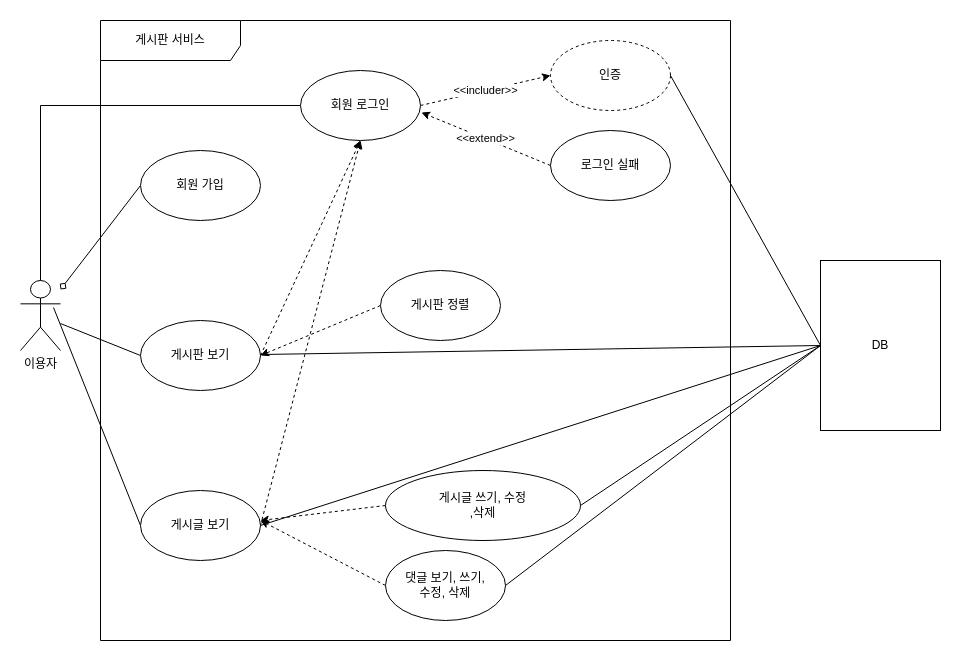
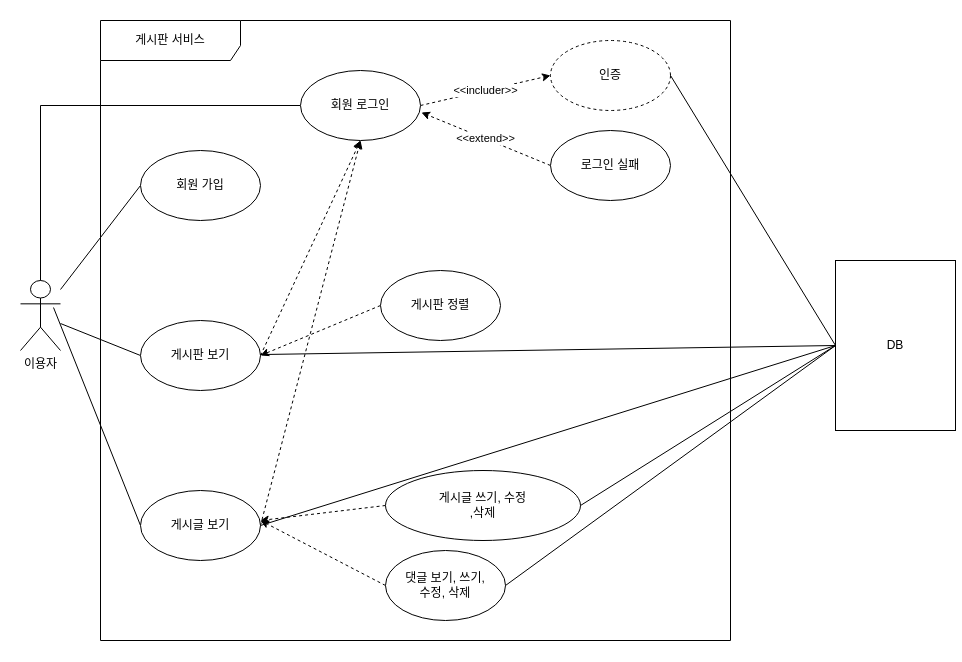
  <mxCell id="0" />
  <mxCell id="1" parent="0" />
  <mxCell id="2" value="게시판 서비스" style="shape=umlFrame;whiteSpace=wrap;html=1;pointerEvents=0;width=140;height=40;" vertex="1" parent="1"><mxGeometry x="100" y="20" width="630" height="620" as="geometry" /></mxCell>
  <mxCell id="3" value="이용자" style="shape=umlActor;verticalLabelPosition=bottom;verticalAlign=top;html=1;" vertex="1" parent="1"><mxGeometry x="20" y="280" width="40" height="70" as="geometry" /></mxCell>
- <mxCell id="4" style="rounded=0;orthogonalLoop=1;jettySize=auto;html=1;exitX=0;exitY=0.5;exitDx=0;exitDy=0;endArrow=diamond;endFill=0;" edge="1" parent="1" source="5" target="3"><mxGeometry relative="1" as="geometry" /></mxCell>
+ <mxCell id="4" style="rounded=0;orthogonalLoop=1;jettySize=auto;html=1;exitX=0;exitY=0.5;exitDx=0;exitDy=0;endArrow=none;endFill=0;" edge="1" parent="1" source="5" target="3"><mxGeometry relative="1" as="geometry" /></mxCell>
  <mxCell id="5" value="회원 가입" style="ellipse;whiteSpace=wrap;html=1;" vertex="1" parent="1"><mxGeometry x="140" y="150" width="120" height="70" as="geometry" /></mxCell>
  <mxCell id="6" style="rounded=0;orthogonalLoop=1;jettySize=auto;html=1;exitX=0;exitY=0.5;exitDx=0;exitDy=0;endArrow=none;endFill=0;" edge="1" parent="1" source="8" target="3"><mxGeometry relative="1" as="geometry" /></mxCell>
  <mxCell id="7" style="rounded=0;orthogonalLoop=1;jettySize=auto;html=1;exitX=1;exitY=0.5;exitDx=0;exitDy=0;entryX=0.5;entryY=1;entryDx=0;entryDy=0;dashed=1;" edge="1" parent="1" source="8" target="14"><mxGeometry relative="1" as="geometry" /></mxCell>
  <mxCell id="8" value="게시판 보기" style="ellipse;whiteSpace=wrap;html=1;" vertex="1" parent="1"><mxGeometry x="140" y="320" width="120" height="70" as="geometry" /></mxCell>
  <mxCell id="9" style="rounded=0;orthogonalLoop=1;jettySize=auto;html=1;exitX=0;exitY=0.5;exitDx=0;exitDy=0;entryX=0.825;entryY=0.386;entryDx=0;entryDy=0;entryPerimeter=0;endArrow=none;endFill=0;" edge="1" parent="1" source="11" target="3"><mxGeometry relative="1" as="geometry" /></mxCell>
  <mxCell id="10" style="rounded=0;orthogonalLoop=1;jettySize=auto;html=1;exitX=1;exitY=0.5;exitDx=0;exitDy=0;entryX=0.5;entryY=1;entryDx=0;entryDy=0;dashed=1;" edge="1" parent="1" source="11" target="14"><mxGeometry relative="1" as="geometry" /></mxCell>
  <mxCell id="11" value="게시글 보기" style="ellipse;whiteSpace=wrap;html=1;" vertex="1" parent="1"><mxGeometry x="140" y="490" width="120" height="70" as="geometry" /></mxCell>
  <mxCell id="12" style="rounded=0;orthogonalLoop=1;jettySize=auto;html=1;exitX=0;exitY=0.5;exitDx=0;exitDy=0;endArrow=none;endFill=0;edgeStyle=orthogonalEdgeStyle;" edge="1" parent="1" source="14" target="3"><mxGeometry relative="1" as="geometry" /></mxCell>
  <mxCell id="13" value="&amp;lt;&amp;lt;includer&amp;gt;&amp;gt;" style="rounded=0;orthogonalLoop=1;jettySize=auto;html=1;exitX=1;exitY=0.5;exitDx=0;exitDy=0;entryX=0;entryY=0.5;entryDx=0;entryDy=0;dashed=1;" edge="1" parent="1" source="14" target="21"><mxGeometry relative="1" as="geometry" /></mxCell>
  <mxCell id="14" value="회원 로그인" style="ellipse;whiteSpace=wrap;html=1;" vertex="1" parent="1"><mxGeometry x="300" y="70" width="120" height="70" as="geometry" /></mxCell>
  <mxCell id="15" style="rounded=0;orthogonalLoop=1;jettySize=auto;html=1;exitX=0;exitY=0.5;exitDx=0;exitDy=0;dashed=1;entryX=1;entryY=0.5;entryDx=0;entryDy=0;" edge="1" parent="1" source="16" target="8"><mxGeometry relative="1" as="geometry" /></mxCell>
  <mxCell id="16" value="게시판 정렬" style="ellipse;whiteSpace=wrap;html=1;" vertex="1" parent="1"><mxGeometry x="380" y="270" width="120" height="70" as="geometry" /></mxCell>
  <mxCell id="17" style="rounded=0;orthogonalLoop=1;jettySize=auto;html=1;exitX=0;exitY=0.5;exitDx=0;exitDy=0;dashed=1;" edge="1" parent="1" source="18"><mxGeometry relative="1" as="geometry"><mxPoint x="260" y="520" as="targetPoint" /></mxGeometry></mxCell>
  <mxCell id="18" value="댓글 보기, 쓰기, &lt;br&gt;수정, 삭제" style="ellipse;whiteSpace=wrap;html=1;" vertex="1" parent="1"><mxGeometry x="385" y="550" width="120" height="70" as="geometry" /></mxCell>
  <mxCell id="19" style="rounded=0;orthogonalLoop=1;jettySize=auto;html=1;exitX=0;exitY=0.5;exitDx=0;exitDy=0;dashed=1;" edge="1" parent="1" source="20"><mxGeometry relative="1" as="geometry"><mxPoint x="260" y="520" as="targetPoint" /></mxGeometry></mxCell>
  <mxCell id="20" value="게시글 쓰기, 수정&lt;br&gt;,삭제" style="ellipse;whiteSpace=wrap;html=1;" vertex="1" parent="1"><mxGeometry x="385" y="470" width="195" height="70" as="geometry" /></mxCell>
  <mxCell id="21" value="인증" style="ellipse;whiteSpace=wrap;html=1;dashed=1;" vertex="1" parent="1"><mxGeometry x="550" y="40" width="120" height="70" as="geometry" /></mxCell>
  <mxCell id="22" value="&amp;lt;&amp;lt;extend&amp;gt;&amp;gt;" style="rounded=0;orthogonalLoop=1;jettySize=auto;html=1;exitX=0;exitY=0.5;exitDx=0;exitDy=0;entryX=1.008;entryY=0.6;entryDx=0;entryDy=0;entryPerimeter=0;dashed=1;" edge="1" parent="1" source="23" target="14"><mxGeometry relative="1" as="geometry" /></mxCell>
  <mxCell id="23" value="로그인 실패" style="ellipse;whiteSpace=wrap;html=1;" vertex="1" parent="1"><mxGeometry x="550" y="130" width="120" height="70" as="geometry" /></mxCell>
  <mxCell id="24" style="rounded=0;orthogonalLoop=1;jettySize=auto;html=1;exitX=0;exitY=0.5;exitDx=0;exitDy=0;entryX=1;entryY=0.5;entryDx=0;entryDy=0;endArrow=none;endFill=0;" edge="1" parent="1" source="29" target="11"><mxGeometry relative="1" as="geometry" /></mxCell>
  <mxCell id="25" style="rounded=0;orthogonalLoop=1;jettySize=auto;html=1;exitX=0;exitY=0.5;exitDx=0;exitDy=0;entryX=1;entryY=0.5;entryDx=0;entryDy=0;endArrow=none;endFill=0;" edge="1" parent="1" source="29" target="20"><mxGeometry relative="1" as="geometry" /></mxCell>
  <mxCell id="26" style="rounded=0;orthogonalLoop=1;jettySize=auto;html=1;exitX=0;exitY=0.5;exitDx=0;exitDy=0;entryX=1;entryY=0.5;entryDx=0;entryDy=0;endArrow=none;endFill=0;" edge="1" parent="1" source="29" target="18"><mxGeometry relative="1" as="geometry" /></mxCell>
  <mxCell id="27" style="rounded=0;orthogonalLoop=1;jettySize=auto;html=1;exitX=0;exitY=0.5;exitDx=0;exitDy=0;endArrow=none;endFill=0;" edge="1" parent="1" source="29" target="8"><mxGeometry relative="1" as="geometry" /></mxCell>
  <mxCell id="28" style="rounded=0;orthogonalLoop=1;jettySize=auto;html=1;exitX=0;exitY=0.5;exitDx=0;exitDy=0;entryX=1;entryY=0.5;entryDx=0;entryDy=0;endArrow=none;endFill=0;" edge="1" parent="1" source="29" target="21"><mxGeometry relative="1" as="geometry" /></mxCell>
- <mxCell id="29" value="DB" style="rounded=0;whiteSpace=wrap;html=1;" vertex="1" parent="1"><mxGeometry x="820" y="260" width="120" height="170" as="geometry" /></mxCell>
+ <mxCell id="29" value="DB" style="rounded=0;whiteSpace=wrap;html=1;" vertex="1" parent="1"><mxGeometry x="835" y="260" width="120" height="170" as="geometry" /></mxCell>
